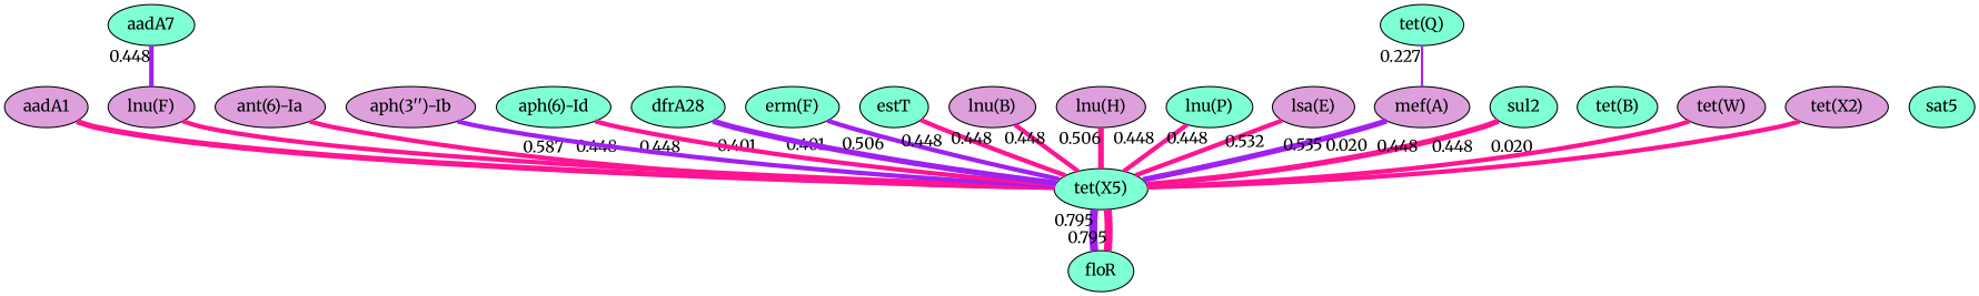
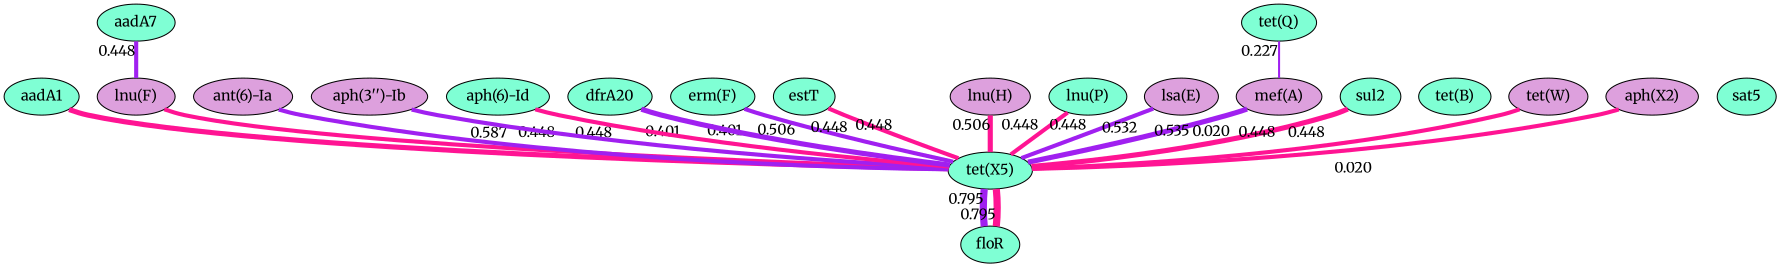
  digraph {
    fontname=Merriweather
    node [fillcolor=aquamarine fontname=Merriweather style=filled]
    edge [color=deeppink dir=none fontname=Merriweather penwidth=4 xlabel=0.448]
-   aadA1 [fillcolor=plum]
+   aadA1
    "tet(X5)"
    floR
    "lnu(F)" [fillcolor=plum]
    aadA7
    "ant(6)-Ia" [fillcolor=plum]
    "aph(3'')-Ib" [fillcolor=plum]
    "aph(6)-Id"
-   dfrA20 [label=dfrA28]
+   dfrA20
    "erm(F)"
    estT
-   "lnu(B)" [fillcolor=plum]
    "lnu(H)" [fillcolor=plum]
    "lnu(P)"
    "lsa(E)" [fillcolor=plum]
    "mef(A)" [fillcolor=plum]
    n17 [label=sat5]
    sul2
    "tet(B)"
    "tet(Q)"
    "tet(W)" [fillcolor=plum]
-   "tet(X2)" [fillcolor=plum]
+   "tet(X2)" [fillcolor=plum label="aph(X2)"]
    aadA1 -> "tet(X5)" [penwidth=5 xlabel=0.587]
    "tet(X5)" -> floR [color=purple penwidth=7 xlabel=0.795]
    floR -> "tet(X5)" [penwidth=7 xlabel=0.795]
    "lnu(F)" -> "tet(X5)"
    aadA7 -> "lnu(F)" [color=purple]
-   "ant(6)-Ia" -> "tet(X5)"
+   "ant(6)-Ia" -> "tet(X5)" [color=purple]
    "aph(3'')-Ib" -> "tet(X5)" [color=purple xlabel=0.401]
    "aph(6)-Id" -> "tet(X5)" [xlabel=0.401]
    dfrA20 -> "tet(X5)" [color=purple penwidth=5 xlabel=0.506]
    "erm(F)" -> "tet(X5)" [color=purple]
    estT -> "tet(X5)"
-   "lnu(B)" -> "tet(X5)"
    "lnu(H)" -> "tet(X5)" [penwidth=5 xlabel=0.506]
    "lnu(P)" -> "tet(X5)"
-   "lsa(E)" -> "tet(X5)"
+   "lsa(E)" -> "tet(X5)" [color=purple]
    "mef(A)" -> "tet(X5)" [color=purple penwidth=5 xlabel=0.532]
-   n17 -> "tet(X5)" [color=purple penwidth=0 xlabel=0.020]
+   n17 -> floR [color=purple penwidth=0 xlabel=0.020]
    sul2 -> "tet(X5)" [penwidth=5 xlabel=0.535]
    "tet(B)" -> "tet(X5)" [color=purple penwidth=0 xlabel=0.020]
    "tet(Q)" -> "mef(A)" [color=purple penwidth=2 xlabel=0.227]
    "tet(W)" -> "tet(X5)"
    "tet(X2)" -> "tet(X5)"
  }
